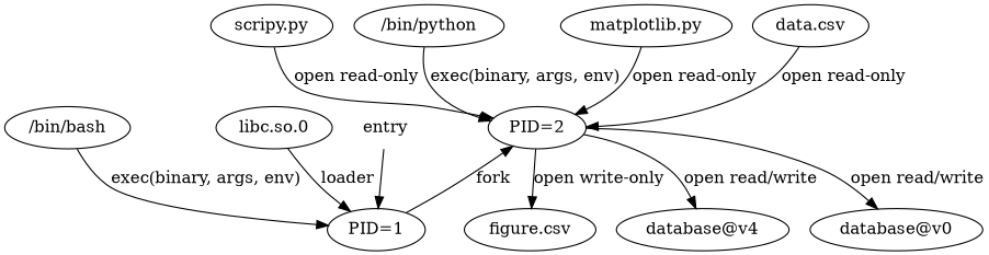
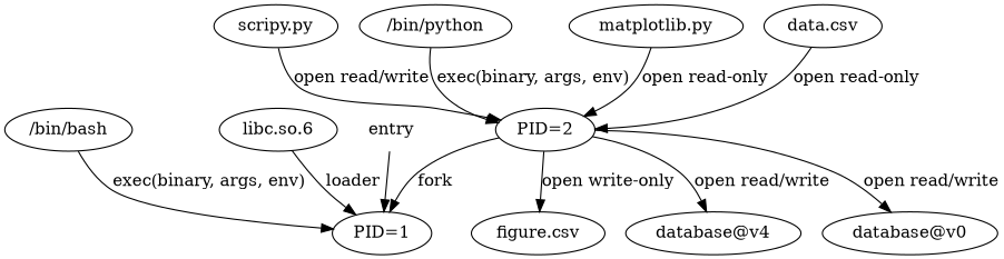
  digraph {
    n1 [label="figure.csv"]
    n2 [label="scripy.py"]
    n3 [label="PID=2"]
    n4 [label="database@v4"]
    n5 [label="database@v0"]
    n6 [label="/bin/python"]
    n7 [label="matplotlib.py"]
    n8 [label="data.csv"]
    n9 [label="PID=1"]
    n10 [label="/bin/bash"]
-   n11 [label="libc.so.0"]
+   n11 [label="libc.so.6"]
    n12 [label=entry shape=none]
-   n2 -> n3 [label="open read-only"]
+   n2 -> n3 [label="open read/write"]
    n3 -> n1 [label="open write-only"]
    n3 -> n4 [label="open read/write"]
    n3 -> n5 [label="open read/write"]
    n6 -> n3 [label="exec(binary, args, env)"]
    n7 -> n3 [label="open read-only"]
    n8 -> n3 [label="open read-only"]
-   n9 -> n3 [label=fork]
+   n3 -> n9 [label=fork]
    n10 -> n9 [label="exec(binary, args, env)"]
    n11 -> n9 [label=loader]
    n12 -> n9
  }
